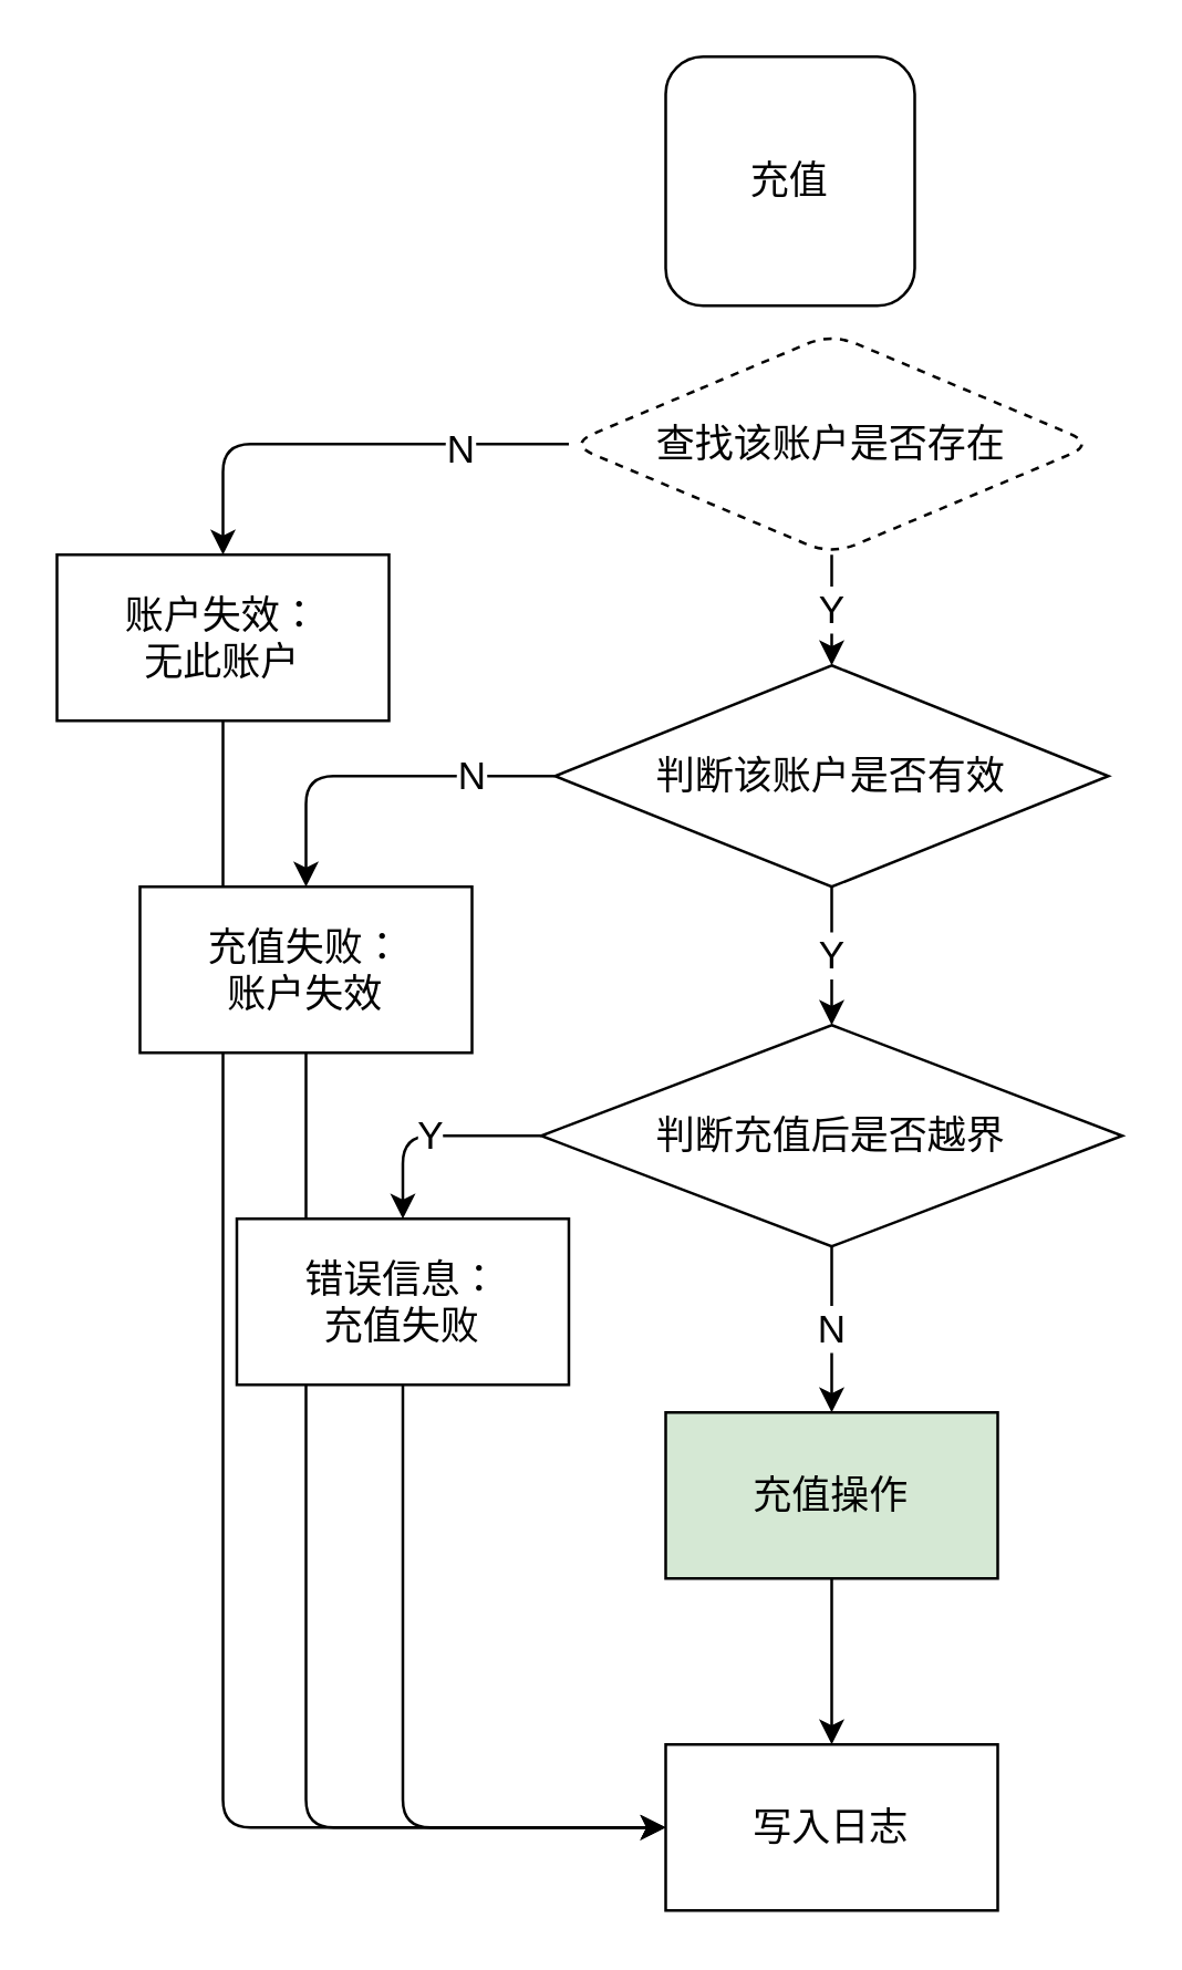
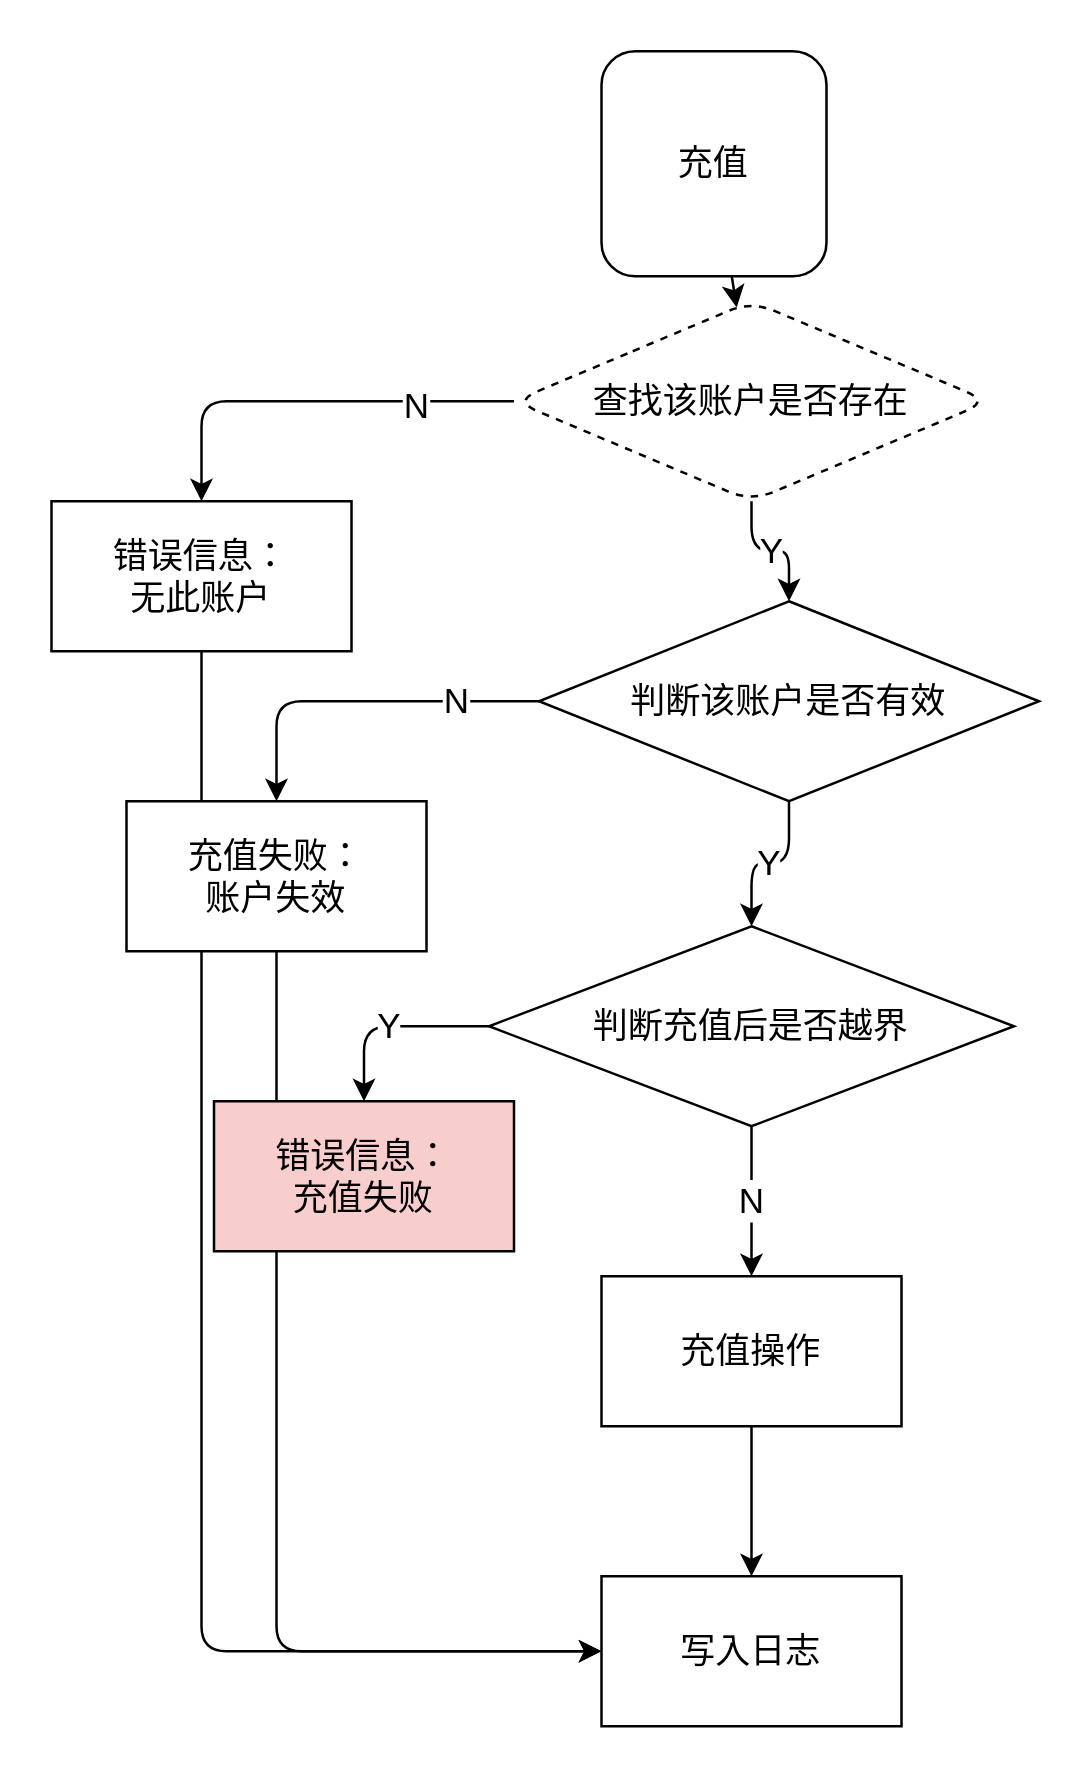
  <mxCell id="0" />
  <mxCell id="1" parent="0" />
+ <mxCell id="2" value="" style="edgeStyle=none;html=1;" edge="1" parent="1" source="3" target="7"><mxGeometry relative="1" as="geometry" /></mxCell>
  <mxCell id="3" value="充值" style="rounded=1;whiteSpace=wrap;html=1;fontSize=14;" vertex="1" parent="1"><mxGeometry x="240" y="20" width="90" height="90" as="geometry" /></mxCell>
  <mxCell id="4" value="Y" style="edgeStyle=orthogonalEdgeStyle;html=1;exitX=0.5;exitY=1;exitDx=0;exitDy=0;fontSize=14;" edge="1" parent="1" source="7" target="10"><mxGeometry relative="1" as="geometry" /></mxCell>
  <mxCell id="5" style="edgeStyle=orthogonalEdgeStyle;html=1;exitX=0;exitY=0.5;exitDx=0;exitDy=0;entryX=0.5;entryY=0;entryDx=0;entryDy=0;fontSize=14;" edge="1" parent="1" source="7" target="18"><mxGeometry relative="1" as="geometry" /></mxCell>
  <mxCell id="6" value="N" style="edgeLabel;html=1;align=center;verticalAlign=middle;resizable=0;points=[];fontSize=14;" vertex="1" connectable="0" parent="5"><mxGeometry x="-0.516" y="1" relative="1" as="geometry"><mxPoint as="offset" /></mxGeometry></mxCell>
  <mxCell id="7" value="查找该账户是否存在" style="rhombus;whiteSpace=wrap;html=1;rounded=1;fontSize=14;dashed=1;" vertex="1" parent="1"><mxGeometry x="205" y="120" width="190" height="80" as="geometry" /></mxCell>
  <mxCell id="8" value="Y" style="edgeStyle=orthogonalEdgeStyle;html=1;exitX=0.5;exitY=1;exitDx=0;exitDy=0;fontSize=14;" edge="1" parent="1" source="10" target="13"><mxGeometry relative="1" as="geometry" /></mxCell>
  <mxCell id="9" value="N" style="edgeStyle=orthogonalEdgeStyle;html=1;exitX=0;exitY=0.5;exitDx=0;exitDy=0;entryX=0.5;entryY=0;entryDx=0;entryDy=0;fontSize=14;" edge="1" parent="1" source="10" target="20"><mxGeometry x="-0.538" relative="1" as="geometry"><mxPoint as="offset" /></mxGeometry></mxCell>
- <mxCell id="10" value="判断该账户是否有效" style="rhombus;whiteSpace=wrap;html=1;fontSize=14;" vertex="1" parent="1"><mxGeometry x="200" y="240" width="200" height="80" as="geometry" /></mxCell>
+ <mxCell id="10" value="判断该账户是否有效" style="rhombus;whiteSpace=wrap;html=1;fontSize=14;" vertex="1" parent="1"><mxGeometry x="215" y="240" width="200" height="80" as="geometry" /></mxCell>
  <mxCell id="11" value="N" style="edgeStyle=orthogonalEdgeStyle;html=1;exitX=0.5;exitY=1;exitDx=0;exitDy=0;fontSize=14;" edge="1" parent="1" source="13" target="15"><mxGeometry relative="1" as="geometry" /></mxCell>
  <mxCell id="12" value="Y" style="edgeStyle=orthogonalEdgeStyle;html=1;exitX=0;exitY=0.5;exitDx=0;exitDy=0;fontSize=14;" edge="1" parent="1" source="13" target="22"><mxGeometry relative="1" as="geometry" /></mxCell>
  <mxCell id="13" value="判断充值后是否越界" style="rhombus;whiteSpace=wrap;html=1;fontSize=14;" vertex="1" parent="1"><mxGeometry x="195" y="370" width="210" height="80" as="geometry" /></mxCell>
  <mxCell id="14" style="edgeStyle=orthogonalEdgeStyle;html=1;exitX=0.5;exitY=1;exitDx=0;exitDy=0;fontSize=14;" edge="1" parent="1" source="15" target="16"><mxGeometry relative="1" as="geometry" /></mxCell>
- <mxCell id="15" value="充值操作" style="rounded=0;whiteSpace=wrap;html=1;fontSize=14;fillColor=#d5e8d4;" vertex="1" parent="1"><mxGeometry x="240" y="510" width="120" height="60" as="geometry" /></mxCell>
+ <mxCell id="15" value="充值操作" style="rounded=0;whiteSpace=wrap;html=1;fontSize=14;" vertex="1" parent="1"><mxGeometry x="240" y="510" width="120" height="60" as="geometry" /></mxCell>
  <mxCell id="16" value="写入日志" style="rounded=0;whiteSpace=wrap;html=1;fontSize=14;" vertex="1" parent="1"><mxGeometry x="240" y="630" width="120" height="60" as="geometry" /></mxCell>
  <mxCell id="17" style="edgeStyle=orthogonalEdgeStyle;html=1;exitX=0.5;exitY=1;exitDx=0;exitDy=0;entryX=0;entryY=0.5;entryDx=0;entryDy=0;fontSize=14;" edge="1" parent="1" source="18" target="16"><mxGeometry relative="1" as="geometry" /></mxCell>
- <mxCell id="18" value="账户失效：&lt;br&gt;无此账户" style="rounded=0;whiteSpace=wrap;html=1;fontSize=14;" vertex="1" parent="1"><mxGeometry x="20" y="200" width="120" height="60" as="geometry" /></mxCell>
+ <mxCell id="18" value="错误信息：&lt;br&gt;无此账户" style="rounded=0;whiteSpace=wrap;html=1;fontSize=14;" vertex="1" parent="1"><mxGeometry x="20" y="200" width="120" height="60" as="geometry" /></mxCell>
  <mxCell id="19" style="edgeStyle=orthogonalEdgeStyle;html=1;exitX=0.5;exitY=1;exitDx=0;exitDy=0;entryX=0;entryY=0.5;entryDx=0;entryDy=0;fontSize=14;" edge="1" parent="1" source="20" target="16"><mxGeometry relative="1" as="geometry" /></mxCell>
  <mxCell id="20" value="充值失败：&lt;br&gt;账户失效" style="rounded=0;whiteSpace=wrap;html=1;fontSize=14;" vertex="1" parent="1"><mxGeometry x="50" y="320" width="120" height="60" as="geometry" /></mxCell>
- <mxCell id="21" style="edgeStyle=orthogonalEdgeStyle;html=1;exitX=0.5;exitY=1;exitDx=0;exitDy=0;entryX=0;entryY=0.5;entryDx=0;entryDy=0;fontSize=14;" edge="1" parent="1" source="22" target="16"><mxGeometry relative="1" as="geometry" /></mxCell>
- <mxCell id="22" value="错误信息：&lt;br&gt;充值失败" style="rounded=0;whiteSpace=wrap;html=1;fontSize=14;" vertex="1" parent="1"><mxGeometry x="85" y="440" width="120" height="60" as="geometry" /></mxCell>
+ <mxCell id="22" value="错误信息：&lt;br&gt;充值失败" style="rounded=0;whiteSpace=wrap;html=1;fontSize=14;fillColor=#f8cecc;" vertex="1" parent="1"><mxGeometry x="85" y="440" width="120" height="60" as="geometry" /></mxCell>
